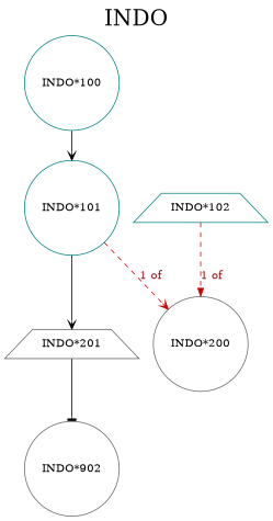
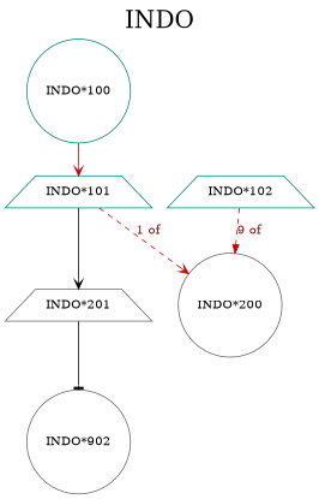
  digraph {
    fontsize=27
    label=INDO
    labelloc=t
    node [color=teal shape=circle]
    edge [arrowhead=vee style=solid]
    "INDO*100"
-   "INDO*101"
+   "INDO*101" [shape=trapezium]
    "INDO*200" [color=gray40]
    "INDO*201" [color=gray40 shape=trapezium]
    n5 [color=gray40 label="INDO*902"]
    "INDO*102" [shape=trapezium]
-   "INDO*100" -> "INDO*101"
+   "INDO*100" -> "INDO*101" [color=red3]
    "INDO*101" -> "INDO*200" [color=red3 fontcolor=firebrick4 label="1 of" style=dashed]
    "INDO*101" -> "INDO*201"
    "INDO*201" -> n5 [arrowhead=tee]
-   "INDO*102" -> "INDO*200" [arrowhead=normal color=red3 fontcolor=firebrick4 label="1 of" style=dashed]
+   "INDO*102" -> "INDO*200" [arrowhead=normal color=red3 fontcolor=firebrick4 label="9 of" style=dashed]
  }
